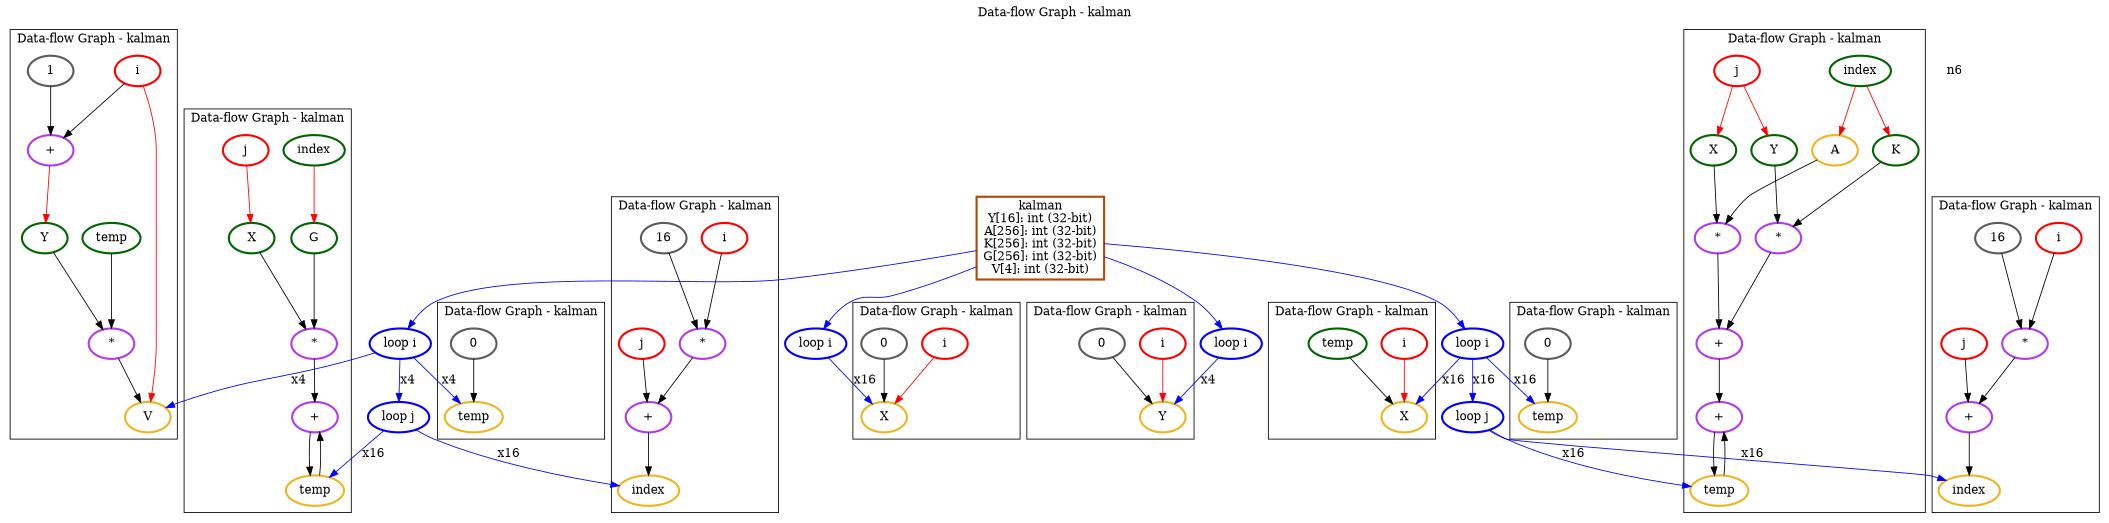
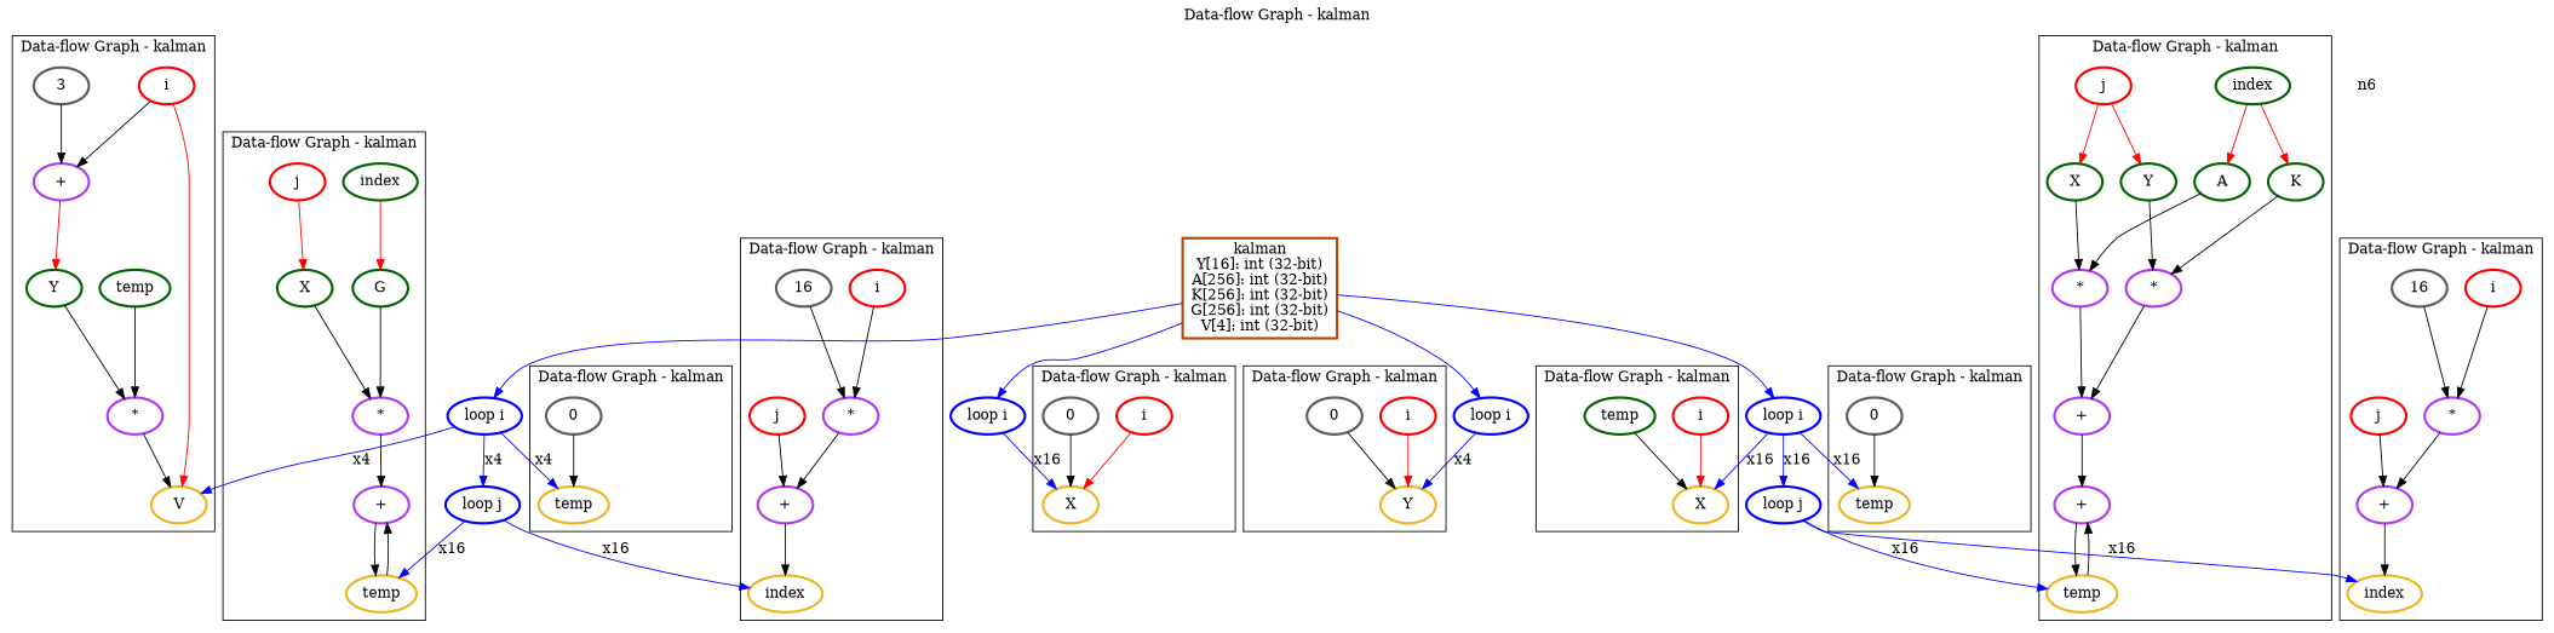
  digraph {
    label="Data-flow Graph - kalman"
    labelloc=t
    node [color=darkorchid2 penwidth=2.5]
    edge [color=black]
    n1 [color=goldenrod2 label=V]
    n2 [color=red label=i]
    n3 [label="*"]
    n4 [color=darkgreen label=temp]
    n5 [color=darkgreen label=Y]
    n6 [label="+"]
-   n7 [color=gray36 label=1]
+   n7 [color=gray36 label=3]
    n8 [label="+"]
    n9 [color=goldenrod2 label=temp]
    n10 [label="*"]
    n11 [color=darkgreen label=G]
    n12 [color=darkgreen label=index]
    n13 [color=darkgreen label=X]
    n14 [color=red label=j]
    n15 [color=goldenrod2 label=index]
    n16 [label="+"]
    n17 [label="*"]
    n18 [color=red label=i]
    n19 [color=gray36 label=16]
    n20 [color=red label=j]
    n21 [color=goldenrod2 label=temp]
    n22 [color=gray36 label=0]
    n23 [color=goldenrod2 label=X]
    n24 [color=red label=i]
    n25 [color=darkgreen label=temp]
    n26 [label="+"]
    n27 [color=goldenrod2 label=temp]
    n28 [label="+"]
    n29 [label="*"]
-   n30 [color=goldenrod2 label=A]
+   n30 [color=darkgreen label=A]
    n31 [color=darkgreen label=index]
    n32 [color=darkgreen label=X]
    n33 [color=red label=j]
    n34 [label="*"]
    n35 [color=darkgreen label=K]
    n36 [color=darkgreen label=Y]
    n37 [color=goldenrod2 label=index]
    n38 [label="+"]
    n39 [label="*"]
    n40 [color=red label=i]
    n41 [color=gray36 label=16]
    n42 [color=red label=j]
    n43 [color=goldenrod2 label=temp]
    n44 [color=gray36 label=0]
    n45 [color=goldenrod2 label=Y]
    n46 [color=red label=i]
    n47 [color=gray36 label=0]
    n48 [color=goldenrod2 label=X]
    n49 [color=red label=i]
    n50 [color=gray36 label=0]
    n51 [color="#b54707" label="kalman\nY[16]: int (32-bit)\nA[256]: int (32-bit)\nK[256]: int (32-bit)\nG[256]: int (32-bit)\nV[4]: int (32-bit)\n" shape=box]
    n52 [color=blue1 label="loop i"]
    n53 [color=blue1 label="loop i"]
    n54 [color=blue1 label="loop i"]
    n55 [color=blue1 label="loop i"]
    n56 [color=blue1 label="loop j"]
    n57 [color=blue1 label="loop j"]
    n58 [color=white label=n6]
    subgraph cluster_1 {
      n1
      n2
      n3
      n4
      n5
      n6
      n7
    }
    subgraph cluster_2 {
      n8
      n9
      n10
      n11
      n12
      n13
      n14
    }
    subgraph cluster_3 {
      n15
      n16
      n17
      n18
      n19
      n20
    }
    subgraph cluster_4 {
      n21
      n22
    }
    subgraph cluster_5 {
      n23
      n24
      n25
    }
    subgraph cluster_6 {
      n26
      n27
      n28
      n29
      n30
      n31
      n32
      n33
      n34
      n35
      n36
    }
    subgraph cluster_7 {
      n37
      n38
      n39
      n40
      n41
      n42
    }
    subgraph cluster_8 {
      n43
      n44
    }
    subgraph cluster_9 {
      n45
      n46
      n47
    }
    subgraph cluster_10 {
      n48
      n49
      n50
    }
    subgraph cluster_11 {
    }
    n2 -> n1 [color=red]
    n2 -> n6
    n3 -> n1
    n4 -> n3
    n5 -> n3
    n6 -> n5 [color=red]
    n7 -> n6
    n8 -> n9
    n9 -> n8
    n10 -> n8
    n11 -> n10
    n12 -> n11 [color=red]
    n13 -> n10
    n14 -> n13 [color=red]
    n16 -> n15
    n17 -> n16
    n18 -> n17
    n19 -> n17
    n20 -> n16
    n22 -> n21
    n24 -> n23 [color=red]
    n25 -> n23
    n26 -> n27
    n27 -> n26
    n28 -> n26
    n29 -> n28
    n30 -> n29
    n31 -> n30 [color=red]
    n31 -> n35 [color=red]
    n32 -> n29
    n33 -> n32 [color=red]
    n33 -> n36 [color=red]
    n34 -> n28
    n35 -> n34
    n36 -> n34
    n38 -> n37
    n39 -> n38
    n40 -> n39
    n41 -> n39
    n42 -> n38
    n44 -> n43
    n46 -> n45 [color=red]
    n47 -> n45
    n49 -> n48 [color=red]
    n50 -> n48
    n51 -> n52 [color=blue]
    n51 -> n53 [color=blue]
    n51 -> n54 [color=blue]
    n51 -> n55 [color=blue]
    n52 -> n48 [color=blue label=x16]
    n53 -> n45 [color=blue label=x4]
    n54 -> n23 [color=blue label=x16]
    n54 -> n43 [color=blue label=x16]
    n54 -> n56 [color=blue label=x16]
    n55 -> n1 [color=blue label=x4]
    n55 -> n21 [color=blue label=x4]
    n55 -> n57 [color=blue label=x4]
    n56 -> n27 [color=blue label=x16]
    n56 -> n37 [color=blue label=x16]
    n57 -> n9 [color=blue label=x16]
    n57 -> n15 [color=blue label=x16]
  }
